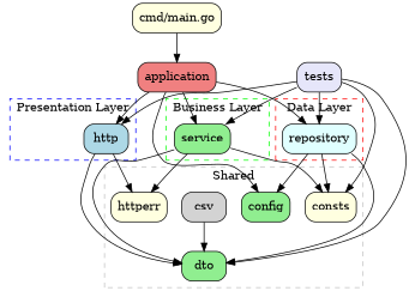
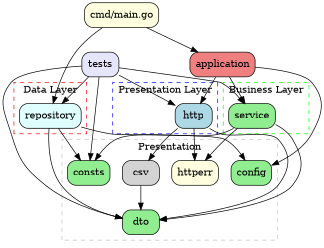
  digraph {
    fontname="DejaVu Serif"
    rankdir=TB
    node [fillcolor=lightgreen fontname="DejaVu Serif" shape=box style="rounded,filled"]
    edge [fontname="DejaVu Serif"]
    n1 [fillcolor=lightblue label=http]
    n2 [label=service]
    n3 [fillcolor=lightcyan label=repository]
    n4 [label=config]
-   n5 [fillcolor=lightyellow label=consts]
+   n5 [label=consts]
    n6 [fillcolor=lightgray label=csv]
    n7 [label=dto]
    n8 [fillcolor=lightyellow label=httperr]
    n9 [fillcolor=lightyellow label="cmd/main.go"]
    n10 [fillcolor=lightcoral label=application]
    n11 [fillcolor=lavender label=tests]
    subgraph cluster_1 {
      color=blue
      label="Presentation Layer"
      style=dashed
      n1
    }
    subgraph cluster_2 {
      color=green
      label="Business Layer"
      style=dashed
      n2
    }
    subgraph cluster_3 {
      color=red
      label="Data Layer"
      style=dashed
      n3
    }
    subgraph cluster_4 {
      color=gray
-     label=Shared
+     label=Presentation
      style=dashed
      n4
      n5
      n6
      n7
      n8
    }
+   n1 -> n6
    n1 -> n7
    n1 -> n8
    n2 -> n5
    n2 -> n7
    n2 -> n8
    n3 -> n4
    n3 -> n5
    n3 -> n7
    n6 -> n7
    n9 -> n10
    n10 -> n1
    n10 -> n2
-   n10 -> n3
+   n9 -> n3
    n10 -> n4
    n11 -> n1
    n11 -> n2
    n11 -> n3
    n11 -> n5
    n11 -> n7
  }
